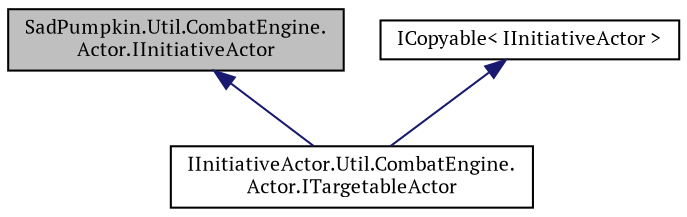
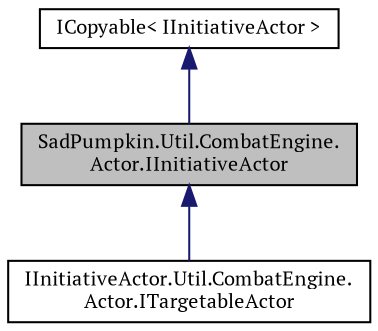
  digraph {
    fontname="PT Serif"
    node [color=black fillcolor=white fontname="PT Serif" fontsize=10 shape=record style=filled]
    edge [color=midnightblue dir=back fontname="PT Serif" fontsize=10 labelfontname=Helvetica labelfontsize=10 style=solid]
    n1 [fillcolor=grey75 fontcolor=black height=0.2 label="SadPumpkin.Util.CombatEngine.\lActor.IInitiativeActor" width=0.4]
    n2 [height=0.2 label="IInitiativeActor.Util.CombatEngine.\lActor.ITargetableActor" width=0.4]
    n3 [height=0.2 label="ICopyable\< IInitiativeActor \>" width=0.4]
    n1 -> n2
-   n3 -> n2
+   n3 -> n1
  }
